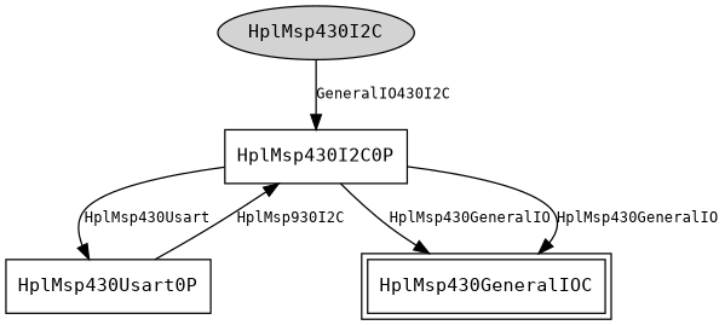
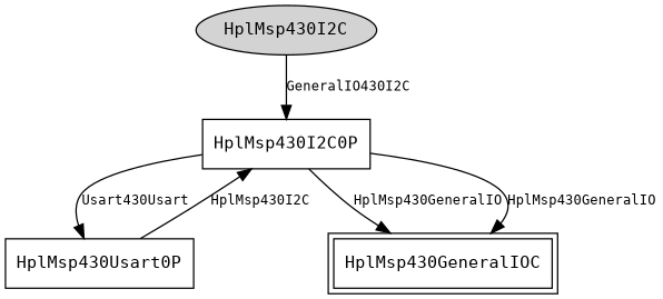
  digraph {
    fontname="DejaVu Sans Mono"
    node [fontname="DejaVu Sans Mono" fontsize=12 shape=box]
    edge [fontname="DejaVu Sans Mono" fontsize=10]
    n1 [label=HplMsp430I2C shape=ellipse style=filled]
    HplMsp430I2C0P
    HplMsp430Usart0P
    HplMsp430GeneralIOC [peripheries=2]
    n1 -> HplMsp430I2C0P [label=GeneralIO430I2C]
-   HplMsp430I2C0P -> HplMsp430Usart0P [label=HplMsp430Usart]
+   HplMsp430I2C0P -> HplMsp430Usart0P [label=Usart430Usart]
    HplMsp430I2C0P -> HplMsp430GeneralIOC [label=HplMsp430GeneralIO]
    HplMsp430I2C0P -> HplMsp430GeneralIOC [label=HplMsp430GeneralIO]
-   HplMsp430Usart0P -> HplMsp430I2C0P [label=HplMsp930I2C]
+   HplMsp430Usart0P -> HplMsp430I2C0P [label=HplMsp430I2C]
  }
